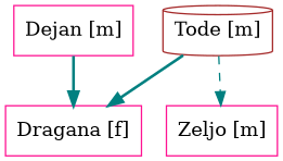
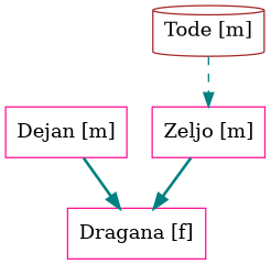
  digraph {
    node [color=deeppink shape=box]
    edge [color=teal style=bold]
    "Dejan [m]"
    "Dragana [f]"
    "Tode [m]" [color=brown shape=cylinder]
    "Zeljo [m]"
    "Dejan [m]" -> "Dragana [f]"
-   "Tode [m]" -> "Dragana [f]"
+   "Zeljo [m]" -> "Dragana [f]"
    "Tode [m]" -> "Zeljo [m]" [style=dashed]
  }
